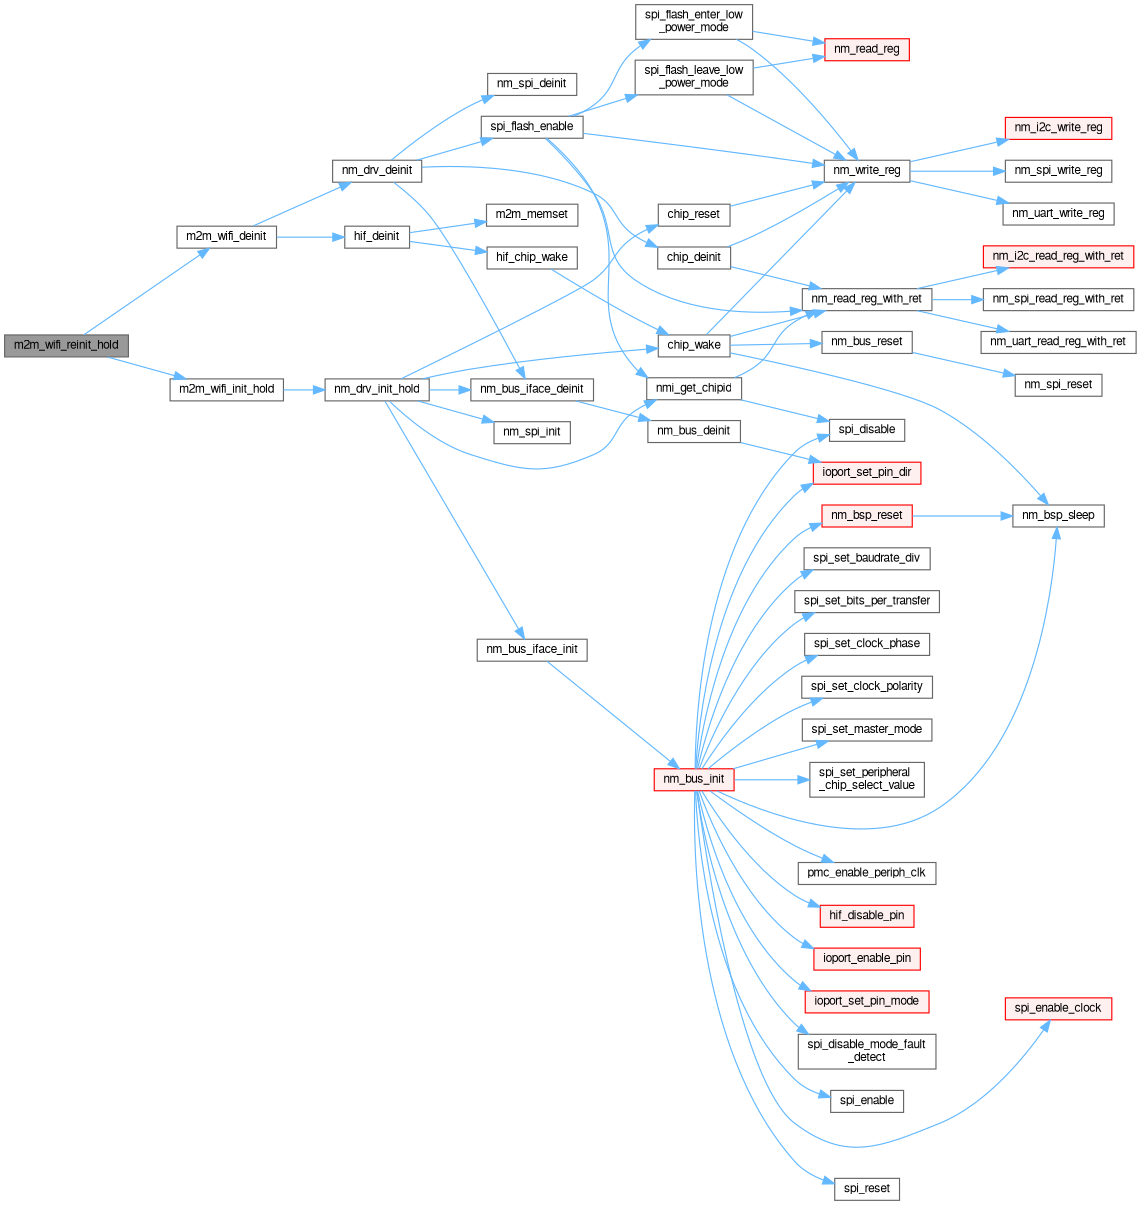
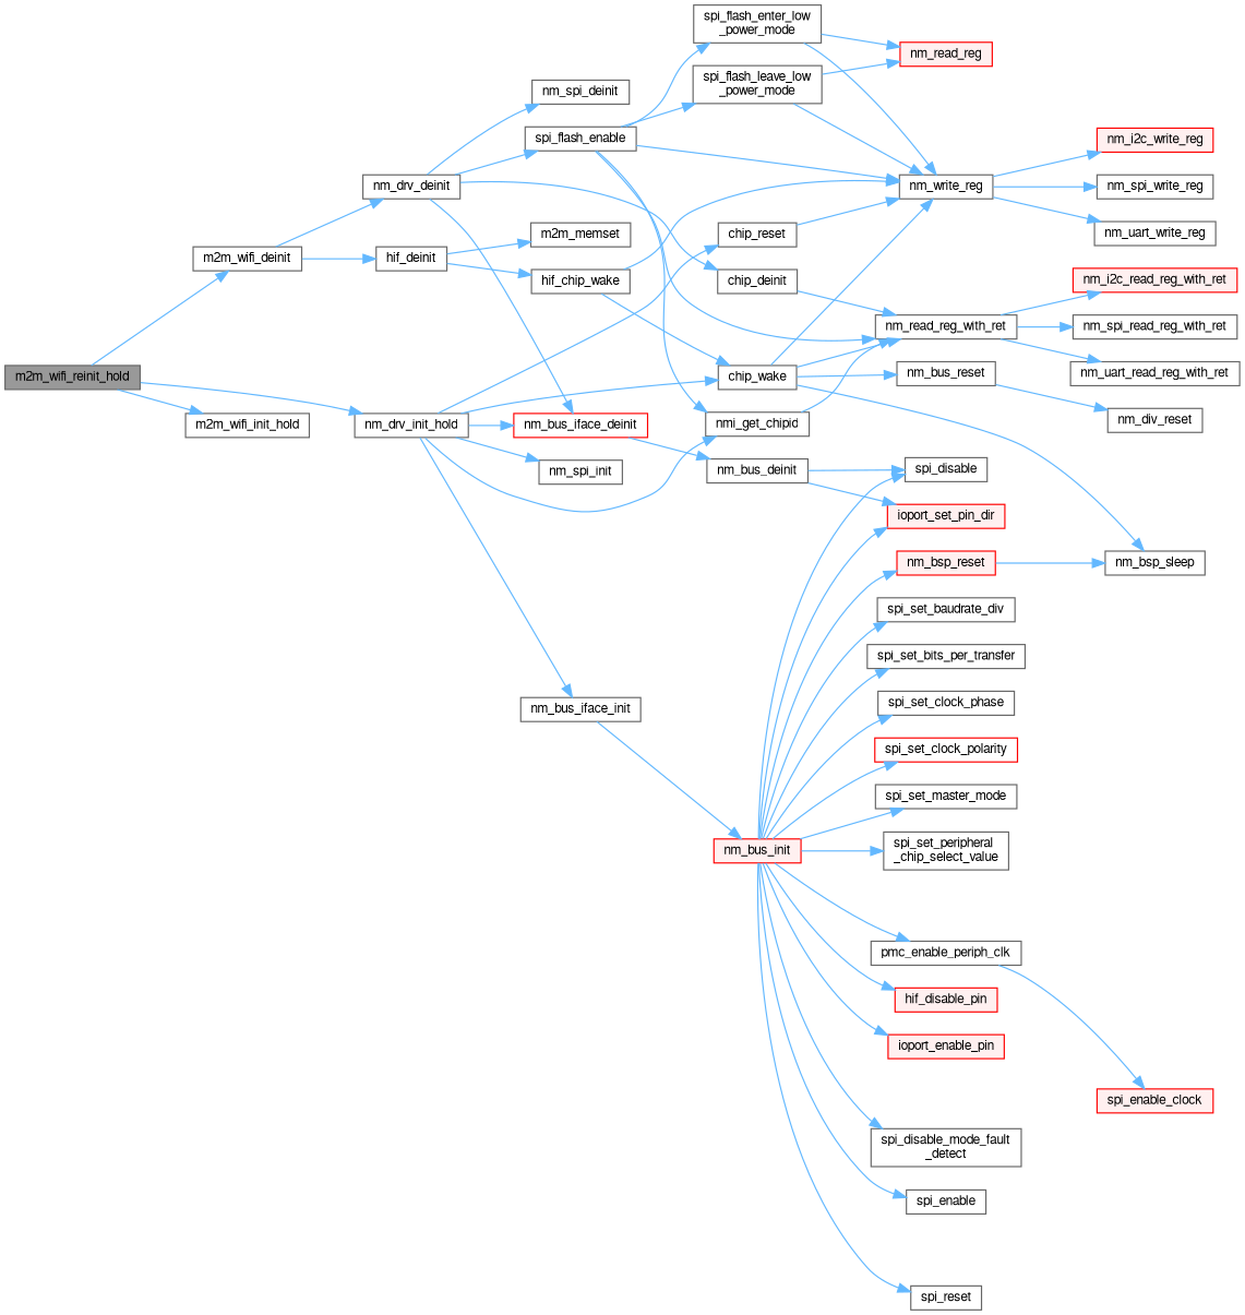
  digraph {
    rankdir=LR
    node [color=grey40 fillcolor=white fontname=FreeSans fontsize=10 shape=box style=filled]
    edge [color=steelblue1 fontname=FreeSans fontsize=10 labelfontname=FreeSans labelfontsize=10 style=solid]
    n1 [color=gray40 fillcolor=grey60 fontcolor=black height=0.2 label=m2m_wifi_reinit_hold width=0.4]
    n2 [height=0.2 label=m2m_wifi_deinit width=0.4]
    n3 [height=0.2 label=m2m_wifi_init_hold width=0.4]
    n4 [height=0.2 label=hif_deinit width=0.4]
    n5 [height=0.2 label=nm_drv_deinit width=0.4]
    n6 [height=0.2 label=nm_drv_init_hold width=0.4]
    n7 [height=0.2 label=hif_chip_wake width=0.4]
    n8 [height=0.2 label=m2m_memset width=0.4]
    n9 [height=0.2 label=chip_deinit width=0.4]
-   n10 [height=0.2 label=nm_bus_iface_deinit width=0.4]
+   n10 [color=red height=0.2 label=nm_bus_iface_deinit width=0.4]
    n11 [height=0.2 label=nm_spi_deinit width=0.4]
    n12 [height=0.2 label=spi_flash_enable width=0.4]
    n13 [height=0.2 label=chip_wake width=0.4]
    n14 [height=0.2 label=nm_bsp_sleep width=0.4]
    n15 [height=0.2 label=nm_bus_reset width=0.4]
    n16 [height=0.2 label=nm_read_reg_with_ret width=0.4]
    n17 [height=0.2 label=nm_write_reg width=0.4]
-   n18 [height=0.2 label=nm_spi_reset width=0.4]
+   n18 [height=0.2 label=nm_div_reset width=0.4]
    n19 [color=red fillcolor="#FFF0F0" height=0.2 label=nm_i2c_read_reg_with_ret width=0.4]
    n20 [height=0.2 label=nm_spi_read_reg_with_ret width=0.4]
    n21 [height=0.2 label=nm_uart_read_reg_with_ret width=0.4]
    n22 [color=red fillcolor="#FFF0F0" height=0.2 label=nm_i2c_write_reg width=0.4]
    n23 [height=0.2 label=nm_spi_write_reg width=0.4]
    n24 [height=0.2 label=nm_uart_write_reg width=0.4]
    n25 [height=0.2 label=nm_bus_deinit width=0.4]
    n26 [height=0.2 label=nmi_get_chipid width=0.4]
    n27 [height=0.2 label="spi_flash_enter_low\l_power_mode" width=0.4]
    n28 [height=0.2 label="spi_flash_leave_low\l_power_mode" width=0.4]
    n29 [color=red fillcolor="#FFF0F0" height=0.2 label=ioport_set_pin_dir width=0.4]
    n30 [height=0.2 label=spi_disable width=0.4]
    n31 [color=red fillcolor="#FFF0F0" height=0.2 label=nm_read_reg width=0.4]
    n32 [height=0.2 label=chip_reset width=0.4]
    n33 [height=0.2 label=nm_bus_iface_init width=0.4]
    n34 [height=0.2 label=nm_spi_init width=0.4]
    n35 [color=red fillcolor="#FFF0F0" height=0.2 label=nm_bus_init width=0.4]
    n36 [color=red fillcolor="#FFF0F0" height=0.2 label=hif_disable_pin width=0.4]
    n37 [color=red fillcolor="#FFF0F0" height=0.2 label=ioport_enable_pin width=0.4]
-   n38 [color=red fillcolor="#FFF0F0" height=0.2 label=ioport_set_pin_mode width=0.4]
    n39 [color=red fillcolor="#FFF0F0" height=0.2 label=nm_bsp_reset width=0.4]
    n40 [height=0.2 label=pmc_enable_periph_clk width=0.4]
    n41 [height=0.2 label="spi_disable_mode_fault\l_detect" width=0.4]
    n42 [height=0.2 label=spi_enable width=0.4]
    n43 [color=red fillcolor="#FFF0F0" height=0.2 label=spi_enable_clock width=0.4]
    n44 [height=0.2 label=spi_reset width=0.4]
    n45 [height=0.2 label=spi_set_baudrate_div width=0.4]
    n46 [height=0.2 label=spi_set_bits_per_transfer width=0.4]
    n47 [height=0.2 label=spi_set_clock_phase width=0.4]
-   n48 [height=0.2 label=spi_set_clock_polarity width=0.4]
+   n48 [color=red height=0.2 label=spi_set_clock_polarity width=0.4]
    n49 [height=0.2 label=spi_set_master_mode width=0.4]
    n50 [height=0.2 label="spi_set_peripheral\l_chip_select_value" width=0.4]
    n1 -> n2
    n1 -> n3
    n2 -> n4
    n2 -> n5
-   n3 -> n6
+   n1 -> n6
    n4 -> n7
    n4 -> n8
    n5 -> n9
    n5 -> n10
    n5 -> n11
    n5 -> n12
    n6 -> n10
    n6 -> n13
    n6 -> n26
    n6 -> n32
    n6 -> n33
    n6 -> n34
    n7 -> n13
    n9 -> n16
-   n9 -> n17
+   n7 -> n17
    n10 -> n25
    n12 -> n16
    n12 -> n17
    n12 -> n26
    n12 -> n27
    n12 -> n28
    n13 -> n14
    n13 -> n15
    n13 -> n16
    n13 -> n17
    n15 -> n18
    n16 -> n19
    n16 -> n20
    n16 -> n21
    n17 -> n22
    n17 -> n23
    n17 -> n24
    n25 -> n29
-   n26 -> n30
+   n25 -> n30
    n26 -> n16
    n27 -> n17
    n27 -> n31
    n28 -> n17
    n28 -> n31
    n32 -> n17
    n33 -> n35
-   n35 -> n14
    n35 -> n29
    n35 -> n30
    n35 -> n36
    n35 -> n37
-   n35 -> n38
    n35 -> n39
    n35 -> n40
    n35 -> n41
    n35 -> n42
-   n35 -> n43
+   n40 -> n43
    n35 -> n44
    n35 -> n45
    n35 -> n46
    n35 -> n47
    n35 -> n48
    n35 -> n49
    n35 -> n50
    n39 -> n14
  }
